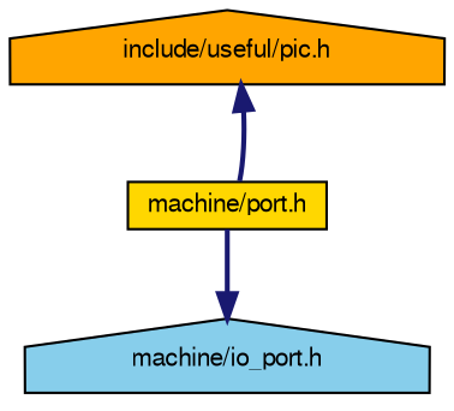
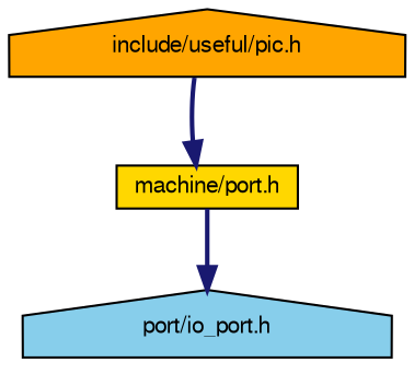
  digraph {
    node [color=black fontname=FreeSans fontsize=10 shape=house style=filled]
    edge [color=midnightblue fontname=FreeSans fontsize=10 labelfontname=FreeSans labelfontsize=10 style=bold]
    n1 [fillcolor=orange fontcolor=black height=0.2 label="include/useful/pic.h" width=0.4]
    n2 [fillcolor=gold height=0.2 label="machine/port.h" shape=box width=0.4]
-   n3 [fillcolor=skyblue height=0.2 label="machine/io_port.h" width=0.4]
-   n2 -> n1
+   n3 [fillcolor=skyblue height=0.2 label="port/io_port.h" width=0.4]
+   n1 -> n2
    n2 -> n3
  }
